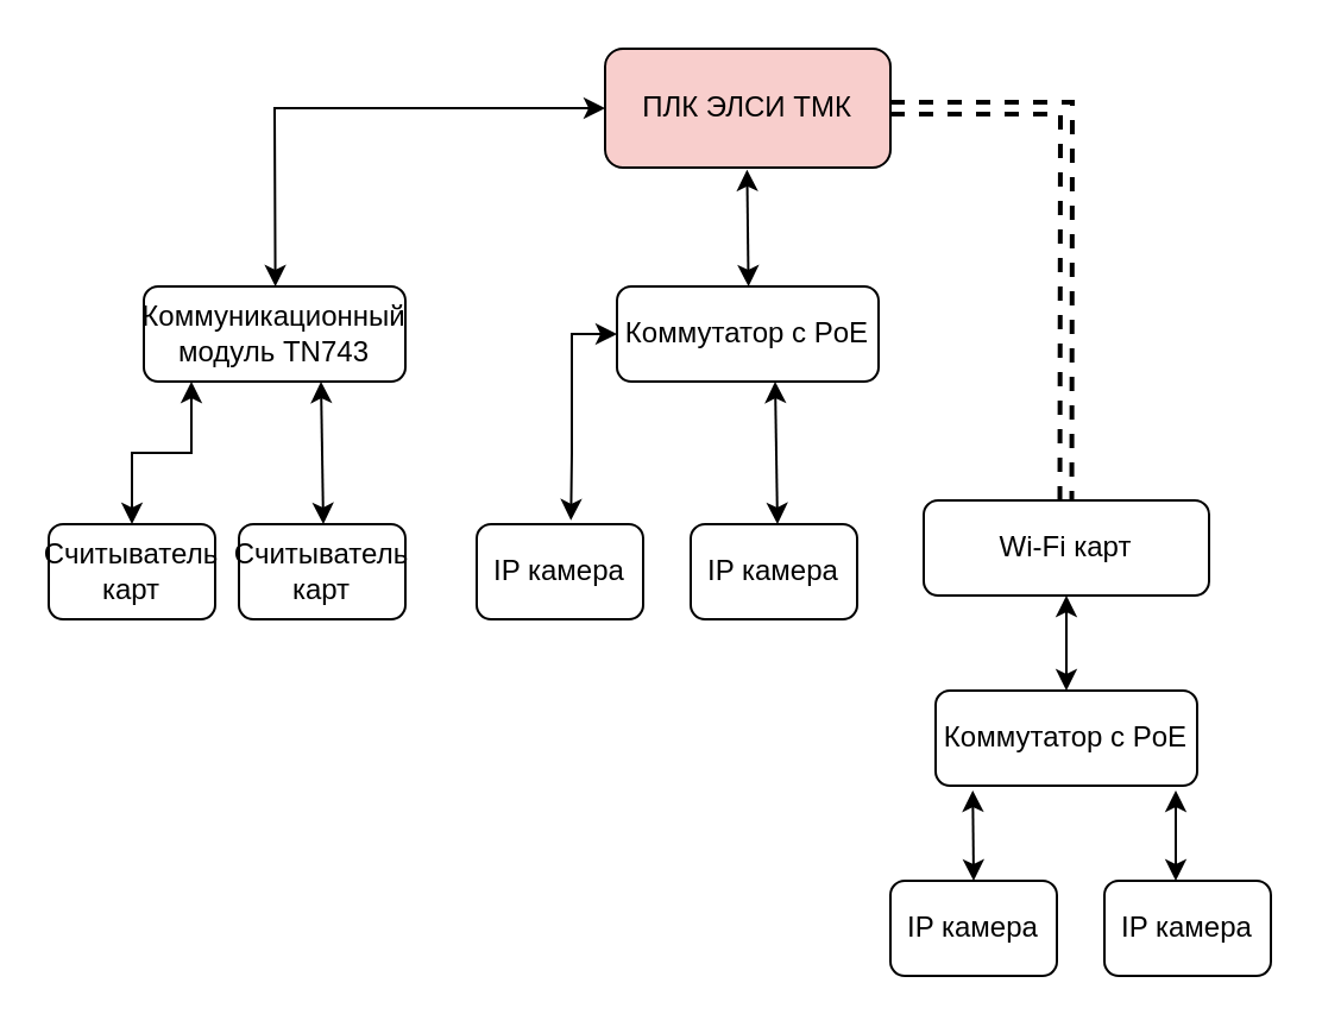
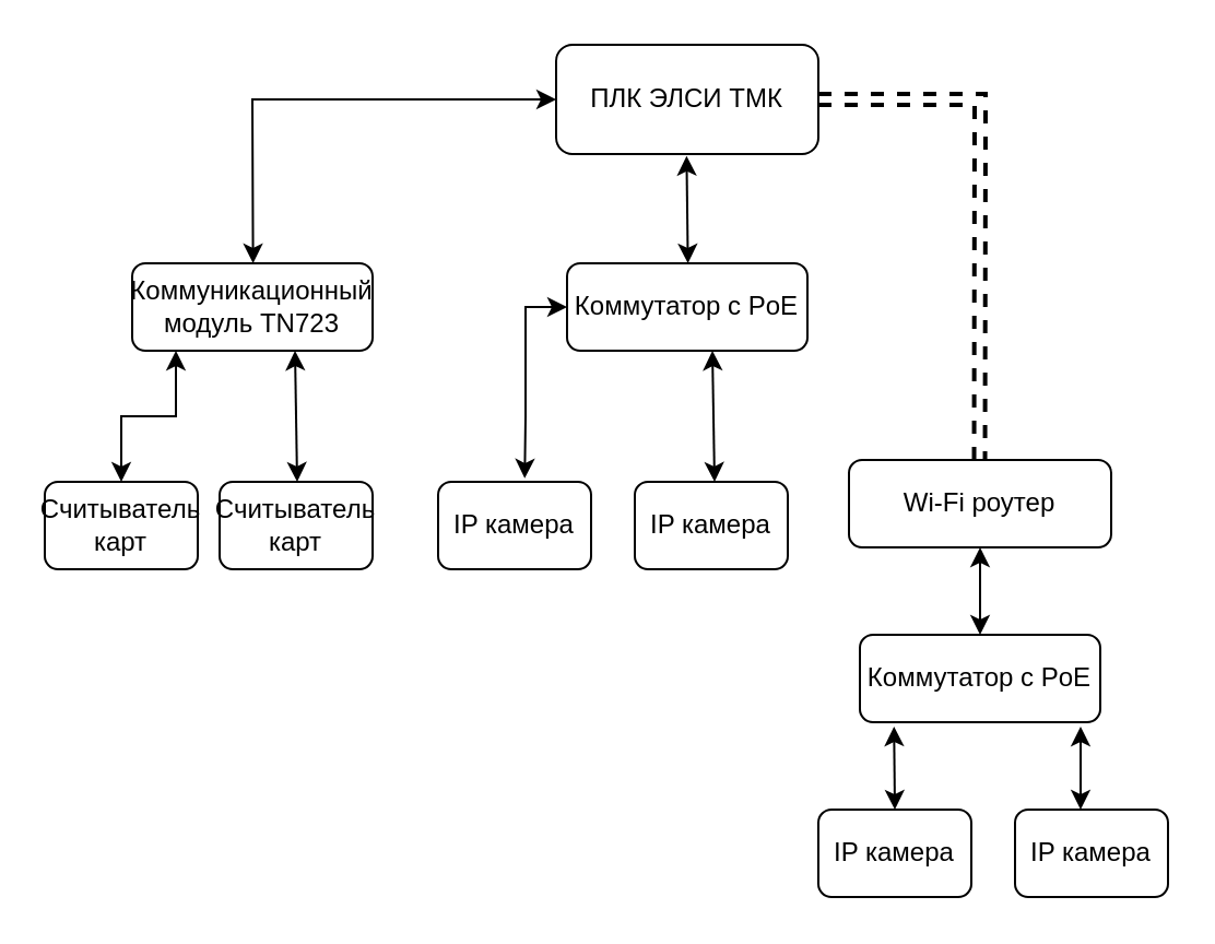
  <mxCell id="0" />
  <mxCell id="1" parent="0" />
- <mxCell id="2" value="ПЛК ЭЛСИ ТМК" style="rounded=1;whiteSpace=wrap;html=1;fontSize=12;glass=0;strokeWidth=1;shadow=0;fillColor=#f8cecc;" parent="1" vertex="1"><mxGeometry x="254" y="20" width="120" height="50" as="geometry" /></mxCell>
+ <mxCell id="2" value="ПЛК ЭЛСИ ТМК" style="rounded=1;whiteSpace=wrap;html=1;fontSize=12;glass=0;strokeWidth=1;shadow=0;" parent="1" vertex="1"><mxGeometry x="254" y="20" width="120" height="50" as="geometry" /></mxCell>
  <mxCell id="3" value="IP камера" style="rounded=1;whiteSpace=wrap;html=1;fontSize=12;glass=0;strokeWidth=1;shadow=0;" parent="1" vertex="1"><mxGeometry x="200" y="220" width="70" height="40" as="geometry" /></mxCell>
- <mxCell id="4" value="Wi-Fi карт" style="rounded=1;whiteSpace=wrap;html=1;fontSize=12;glass=0;strokeWidth=1;shadow=0;" parent="1" vertex="1"><mxGeometry x="388" y="210" width="120" height="40" as="geometry" /></mxCell>
+ <mxCell id="4" value="Wi-Fi роутер" style="rounded=1;whiteSpace=wrap;html=1;fontSize=12;glass=0;strokeWidth=1;shadow=0;" parent="1" vertex="1"><mxGeometry x="388" y="210" width="120" height="40" as="geometry" /></mxCell>
  <mxCell id="5" value="Коммутатор с PoE" style="rounded=1;whiteSpace=wrap;html=1;fontSize=12;glass=0;strokeWidth=1;shadow=0;" parent="1" vertex="1"><mxGeometry x="259" y="120" width="110" height="40" as="geometry" /></mxCell>
  <mxCell id="6" value="" style="endArrow=classic;startArrow=classic;html=1;rounded=0;entryX=0.328;entryY=1.013;entryDx=0;entryDy=0;entryPerimeter=0;exitX=0.318;exitY=-0.006;exitDx=0;exitDy=0;exitPerimeter=0;" parent="1" edge="1"><mxGeometry width="50" height="50" relative="1" as="geometry"><mxPoint x="314.31" y="120" as="sourcePoint" /><mxPoint x="313.69" y="70.89" as="targetPoint" /></mxGeometry></mxCell>
  <mxCell id="7" value="IP камера" style="rounded=1;whiteSpace=wrap;html=1;fontSize=12;glass=0;strokeWidth=1;shadow=0;" parent="1" vertex="1"><mxGeometry x="290" y="220" width="70" height="40" as="geometry" /></mxCell>
  <mxCell id="8" value="" style="endArrow=classic;startArrow=classic;html=1;rounded=0;exitX=0.566;exitY=-0.04;exitDx=0;exitDy=0;entryX=0;entryY=0.5;entryDx=0;entryDy=0;exitPerimeter=0;" parent="1" source="3" target="5" edge="1"><mxGeometry width="50" height="50" relative="1" as="geometry"><mxPoint x="334" y="190" as="sourcePoint" /><mxPoint x="384" y="140" as="targetPoint" /><Array as="points"><mxPoint x="240" y="190" /><mxPoint x="240" y="140" /></Array></mxGeometry></mxCell>
  <mxCell id="9" value="" style="endArrow=classic;startArrow=classic;html=1;rounded=0;exitX=0.75;exitY=0;exitDx=0;exitDy=0;entryX=0.75;entryY=1;entryDx=0;entryDy=0;" parent="1" edge="1"><mxGeometry width="50" height="50" relative="1" as="geometry"><mxPoint x="326.5" y="220" as="sourcePoint" /><mxPoint x="325.5" y="160" as="targetPoint" /><Array as="points" /></mxGeometry></mxCell>
  <mxCell id="10" value="" style="endArrow=none;dashed=1;html=1;strokeWidth=2;rounded=0;targetPerimeterSpacing=0;entryX=1;entryY=0.5;entryDx=0;entryDy=0;shape=link;" parent="1" target="2" edge="1"><mxGeometry width="50" height="50" relative="1" as="geometry"><mxPoint x="447.76" y="210" as="sourcePoint" /><mxPoint x="448" y="50" as="targetPoint" /><Array as="points"><mxPoint x="448" y="45" /></Array></mxGeometry></mxCell>
  <mxCell id="11" value="IP камера" style="rounded=1;whiteSpace=wrap;html=1;fontSize=12;glass=0;strokeWidth=1;shadow=0;" parent="1" vertex="1"><mxGeometry x="374" y="370" width="70" height="40" as="geometry" /></mxCell>
  <mxCell id="12" value="IP камера" style="rounded=1;whiteSpace=wrap;html=1;fontSize=12;glass=0;strokeWidth=1;shadow=0;" parent="1" vertex="1"><mxGeometry x="464" y="370" width="70" height="40" as="geometry" /></mxCell>
  <mxCell id="13" value="Коммутатор с PoE" style="rounded=1;whiteSpace=wrap;html=1;fontSize=12;glass=0;strokeWidth=1;shadow=0;" parent="1" vertex="1"><mxGeometry x="393" y="290" width="110" height="40" as="geometry" /></mxCell>
  <mxCell id="14" value="" style="endArrow=classic;startArrow=classic;html=1;rounded=0;entryX=0.142;entryY=1.05;entryDx=0;entryDy=0;entryPerimeter=0;exitX=0.5;exitY=0;exitDx=0;exitDy=0;" parent="1" source="11" target="13" edge="1"><mxGeometry width="50" height="50" relative="1" as="geometry"><mxPoint x="415" y="350" as="sourcePoint" /><mxPoint x="415" y="330" as="targetPoint" /><Array as="points" /></mxGeometry></mxCell>
  <mxCell id="15" value="" style="endArrow=classic;startArrow=classic;html=1;rounded=0;entryX=0.142;entryY=1.05;entryDx=0;entryDy=0;entryPerimeter=0;exitX=0.5;exitY=0;exitDx=0;exitDy=0;" parent="1" edge="1"><mxGeometry width="50" height="50" relative="1" as="geometry"><mxPoint x="494" y="370" as="sourcePoint" /><mxPoint x="494" y="332" as="targetPoint" /><Array as="points" /></mxGeometry></mxCell>
  <mxCell id="16" value="" style="endArrow=classic;startArrow=classic;html=1;rounded=0;entryX=0.5;entryY=1;entryDx=0;entryDy=0;exitX=0.5;exitY=0;exitDx=0;exitDy=0;" parent="1" source="13" target="4" edge="1"><mxGeometry width="50" height="50" relative="1" as="geometry"><mxPoint x="424" y="240" as="sourcePoint" /><mxPoint x="474" y="190" as="targetPoint" /></mxGeometry></mxCell>
- <mxCell id="17" value="Коммуникационный модуль TN743" style="rounded=1;whiteSpace=wrap;html=1;fontSize=12;glass=0;strokeWidth=1;shadow=0;" vertex="1" parent="1"><mxGeometry x="60" y="120" width="110" height="40" as="geometry" /></mxCell>
+ <mxCell id="17" value="Коммуникационный модуль TN723" style="rounded=1;whiteSpace=wrap;html=1;fontSize=12;glass=0;strokeWidth=1;shadow=0;" vertex="1" parent="1"><mxGeometry x="60" y="120" width="110" height="40" as="geometry" /></mxCell>
  <mxCell id="18" value="" style="endArrow=classic;startArrow=classic;html=1;rounded=0;entryX=0;entryY=0.5;entryDx=0;entryDy=0;exitX=0.318;exitY=-0.006;exitDx=0;exitDy=0;exitPerimeter=0;" edge="1" parent="1" target="2"><mxGeometry width="50" height="50" relative="1" as="geometry"><mxPoint x="115.31" y="120" as="sourcePoint" /><mxPoint x="114.69" y="70.89" as="targetPoint" /><Array as="points"><mxPoint x="115" y="45" /></Array></mxGeometry></mxCell>
  <mxCell id="19" value="Считыватель карт" style="rounded=1;whiteSpace=wrap;html=1;fontSize=12;glass=0;strokeWidth=1;shadow=0;" vertex="1" parent="1"><mxGeometry x="100" y="220" width="70" height="40" as="geometry" /></mxCell>
  <mxCell id="20" value="" style="endArrow=classic;startArrow=classic;html=1;rounded=0;exitX=0.75;exitY=0;exitDx=0;exitDy=0;entryX=0.75;entryY=1;entryDx=0;entryDy=0;" edge="1" parent="1"><mxGeometry width="50" height="50" relative="1" as="geometry"><mxPoint x="135.5" y="220" as="sourcePoint" /><mxPoint x="134.5" y="160" as="targetPoint" /><Array as="points" /></mxGeometry></mxCell>
  <mxCell id="21" value="Считыватель карт" style="rounded=1;whiteSpace=wrap;html=1;fontSize=12;glass=0;strokeWidth=1;shadow=0;" vertex="1" parent="1"><mxGeometry x="20" y="220" width="70" height="40" as="geometry" /></mxCell>
  <mxCell id="22" value="" style="endArrow=classic;startArrow=classic;html=1;rounded=0;exitX=0.5;exitY=0;exitDx=0;exitDy=0;entryX=0.75;entryY=1;entryDx=0;entryDy=0;" edge="1" parent="1" source="21"><mxGeometry width="50" height="50" relative="1" as="geometry"><mxPoint x="81" y="220" as="sourcePoint" /><mxPoint x="80" y="160" as="targetPoint" /><Array as="points"><mxPoint x="55" y="190" /><mxPoint x="80" y="190" /></Array></mxGeometry></mxCell>
